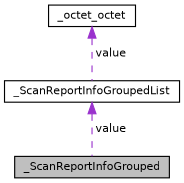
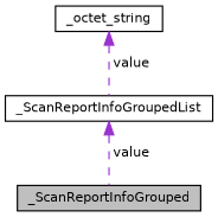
  digraph {
    node [color=black fillcolor=white fontname=Helvetica fontsize=10 shape=record style=filled]
    edge [color=darkorchid3 dir=back fontname=Helvetica fontsize=10 labelfontname=Helvetica labelfontsize=10 style=dashed]
    n1 [fillcolor=grey75 fontcolor=black height=0.2 label=_ScanReportInfoGrouped width=0.4]
    n2 [height=0.2 label=_ScanReportInfoGroupedList width=0.4]
-   n3 [height=0.2 label=_octet_octet width=0.4]
+   n3 [height=0.2 label=_octet_string width=0.4]
    n2 -> n1 [label=" value"]
    n3 -> n2 [label=" value"]
  }
